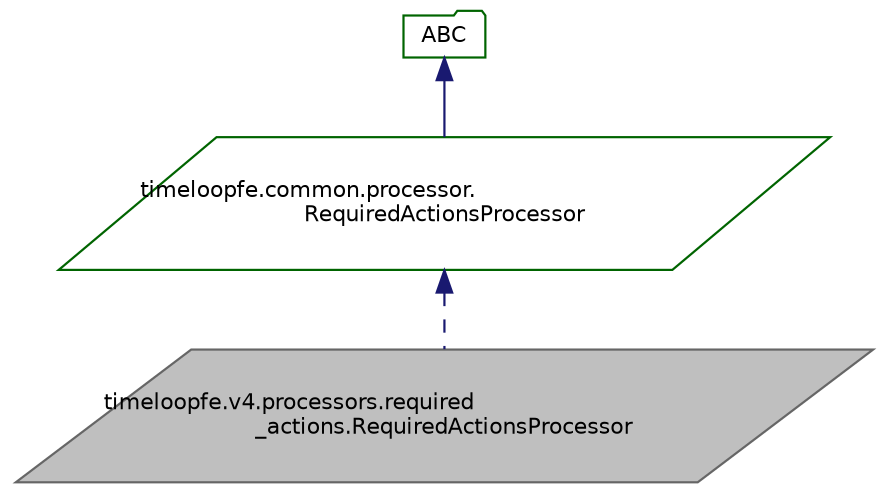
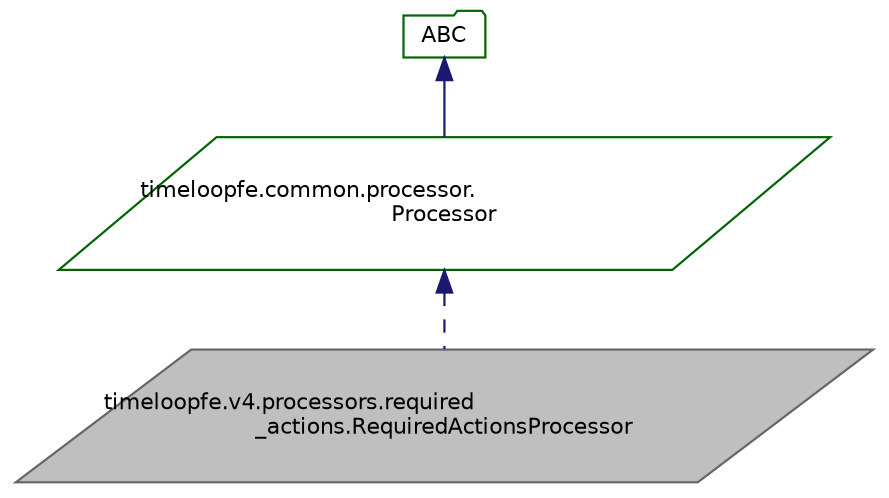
  digraph {
    node [color=darkgreen fillcolor=white fontname=Helvetica fontsize=10 shape=parallelogram style=filled]
    edge [color=midnightblue dir=back fontname=Helvetica fontsize=10 labelfontname=Helvetica labelfontsize=10]
    n1 [color=gray40 fillcolor=grey75 fontcolor=black height=0.2 label="timeloopfe.v4.processors.required\l_actions.RequiredActionsProcessor" width=0.4]
-   n2 [height=0.2 label="timeloopfe.common.processor.\lRequiredActionsProcessor" width=0.4]
+   n2 [height=0.2 label="timeloopfe.common.processor.\lProcessor" width=0.4]
    n3 [height=0.2 label=ABC shape=folder width=0.4]
    n2 -> n1 [style=dashed]
    n3 -> n2 [style=solid]
  }
